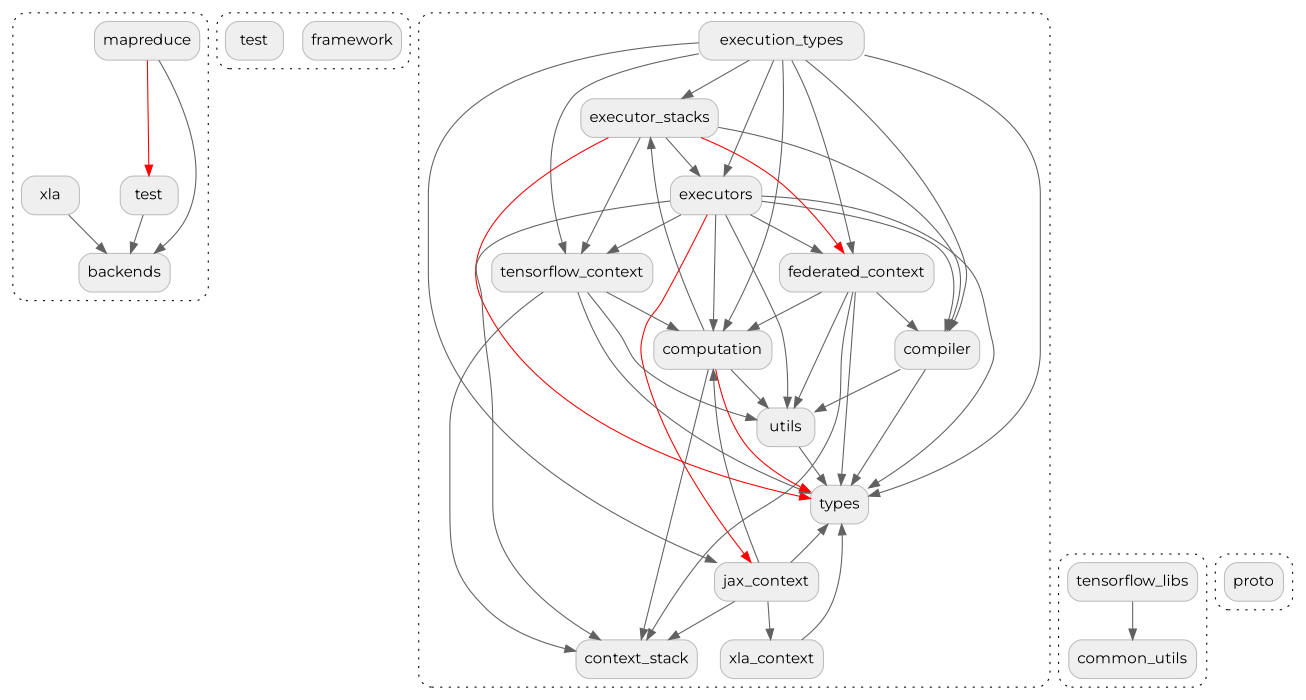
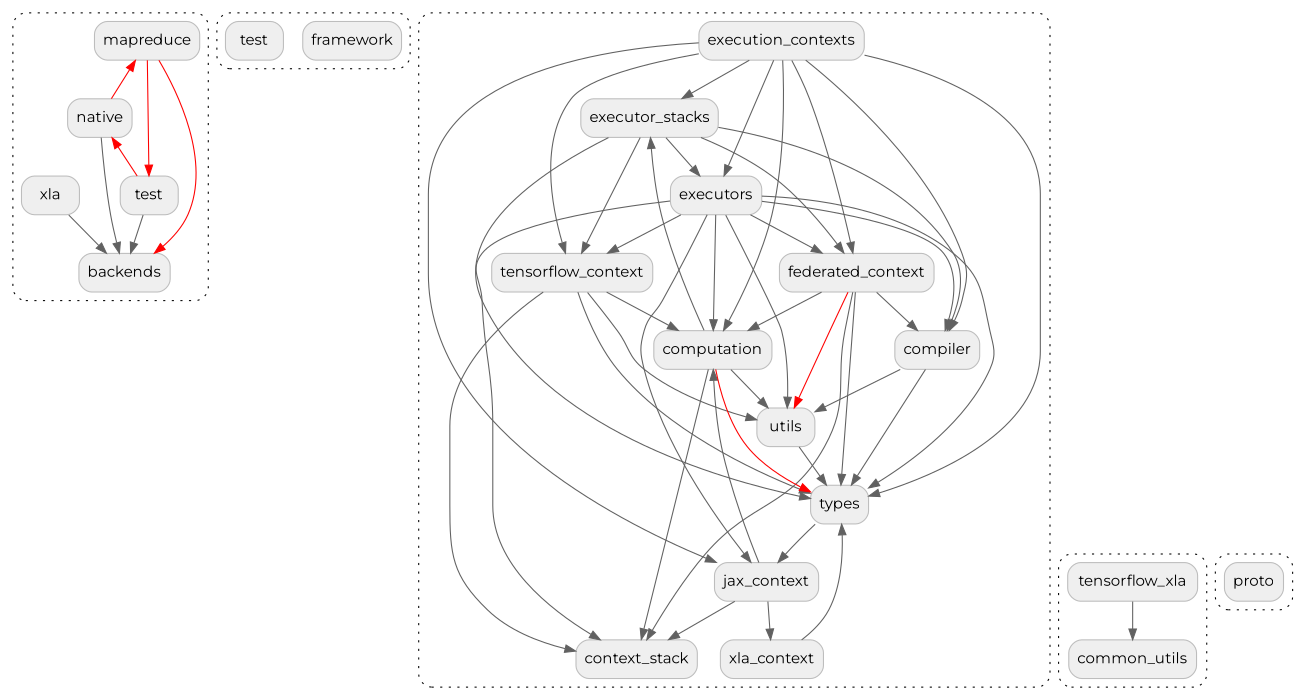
  digraph {
    fontname=Montserrat
    style="dotted,rounded"
    node [color="#bdbdbd" fillcolor="#efefef" fontname=Montserrat shape=box style="rounded,filled"]
    edge [color="#616161" fontname=Montserrat]
    mapreduce
+   native
    n3 [label=test]
    xla
    backends
    framework
    test
-   execution_contexts [label=execution_types]
+   execution_contexts
    executor_stacks
    executors
    federated_context
    tensorflow_context
    jax_context
    xla_context
    computation
    compiler
    utils
    types
    context_stack
-   tensorflow_libs
+   tensorflow_libs [label=tensorflow_xla]
    n21 [label=common_utils]
    proto
    subgraph cluster_1 {
      mapreduce
+     native
      n3
      xla
      backends
    }
    subgraph cluster_2 {
      framework
      test
    }
    subgraph cluster_3 {
      execution_contexts
      executor_stacks
      executors
      federated_context
      tensorflow_context
      jax_context
      xla_context
      computation
      compiler
      utils
      types
      context_stack
    }
    subgraph cluster_4 {
      tensorflow_libs
      n21
    }
    subgraph cluster_5 {
      proto
    }
+   mapreduce -> native [color="#ff0000" dir=back]
    mapreduce -> n3 [color="#ff0000"]
-   mapreduce -> backends
+   mapreduce -> backends [color="#ff0000"]
+   native -> n3 [color="#ff0000" dir=back]
+   native -> backends
    n3 -> backends
    xla -> backends
    framework -> executor_stacks [arrowhead=none style=invisible]
    test -> executor_stacks [arrowhead=none style=invisible]
    execution_contexts -> executor_stacks
    execution_contexts -> executors
    execution_contexts -> federated_context
    execution_contexts -> tensorflow_context
    execution_contexts -> jax_context
    execution_contexts -> computation
    execution_contexts -> compiler
    execution_contexts -> types
    executor_stacks -> executors
-   executor_stacks -> federated_context [color="#ff0000"]
+   executor_stacks -> federated_context
    executor_stacks -> tensorflow_context
    executor_stacks -> compiler
-   executor_stacks -> types [color="#ff0000"]
+   executor_stacks -> types
    executors -> federated_context
    executors -> tensorflow_context
-   executors -> jax_context [color="#ff0000"]
+   executors -> jax_context
    executors -> computation
    executors -> compiler
    executors -> utils
    executors -> types
    executors -> context_stack
    federated_context -> computation
    federated_context -> compiler
-   federated_context -> utils
+   federated_context -> utils [color="#ff0000"]
    federated_context -> types
    federated_context -> context_stack
    tensorflow_context -> computation
    tensorflow_context -> utils
    tensorflow_context -> types
    tensorflow_context -> context_stack
    jax_context -> xla_context
    jax_context -> computation
-   jax_context -> types
+   types -> jax_context
    jax_context -> context_stack
    xla_context -> types
    computation -> executor_stacks
    computation -> utils
    computation -> types [color="#ff0000"]
    computation -> context_stack
    compiler -> utils
    compiler -> types
    utils -> types
    types -> tensorflow_libs [arrowhead=none style=invisible]
    types -> proto [arrowhead=none style=invisible]
    tensorflow_libs -> n21
  }
